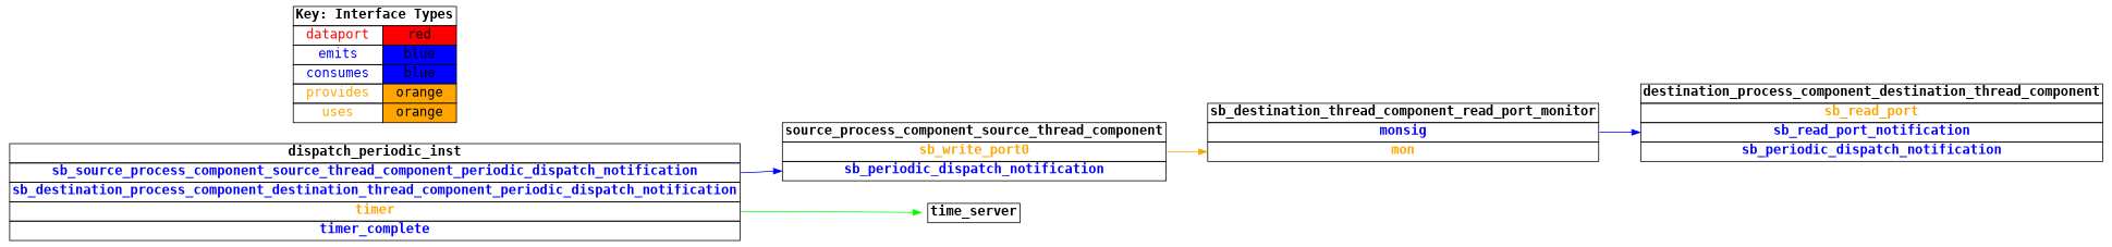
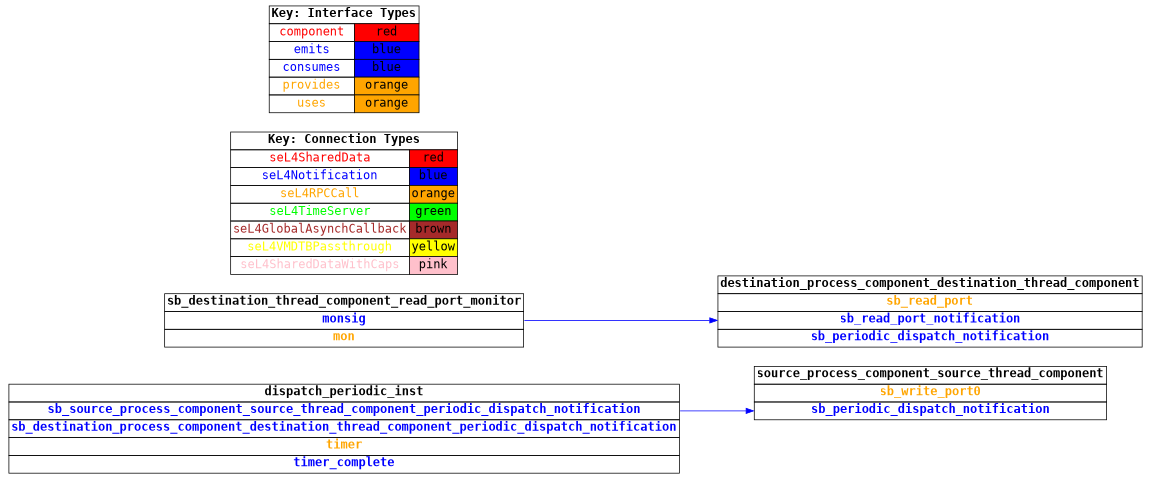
  digraph {
    fontname="DejaVu Sans Mono"
    rankdir=LR
    node [fontname="DejaVu Sans Mono" fontsize=16 shape=plaintext]
    edge [color=blue fontname="DejaVu Sans Mono"]
    n1 [label=<     <TABLE BORDER="0" CELLBORDER="1" CELLSPACING="0">       <TR><TD><B>source_process_component_source_thread_component</B></TD></TR>       <TR><TD PORT="sb_write_port0"><FONT COLOR="orange"><B>sb_write_port0</B></FONT></TD></TR>       <TR><TD PORT="sb_periodic_dispatch_notification"><FONT COLOR="blue"><B>sb_periodic_dispatch_notification</B></FONT></TD></TR>"     </TABLE>   >]
    n2 [label=<     <TABLE BORDER="0" CELLBORDER="1" CELLSPACING="0">       <TR><TD><B>sb_destination_thread_component_read_port_monitor</B></TD></TR>       <TR><TD PORT="monsig"><FONT COLOR="blue"><B>monsig</B></FONT></TD></TR>       <TR><TD PORT="mon"><FONT COLOR="orange"><B>mon</B></FONT></TD></TR>"     </TABLE>   >]
    n3 [label=<     <TABLE BORDER="0" CELLBORDER="1" CELLSPACING="0">       <TR><TD><B>destination_process_component_destination_thread_component</B></TD></TR>       <TR><TD PORT="sb_read_port"><FONT COLOR="orange"><B>sb_read_port</B></FONT></TD></TR>       <TR><TD PORT="sb_read_port_notification"><FONT COLOR="blue"><B>sb_read_port_notification</B></FONT></TD></TR>       <TR><TD PORT="sb_periodic_dispatch_notification"><FONT COLOR="blue"><B>sb_periodic_dispatch_notification</B></FONT></TD></TR>"     </TABLE>   >]
    n4 [label=<     <TABLE BORDER="0" CELLBORDER="1" CELLSPACING="0">       <TR><TD><B>dispatch_periodic_inst</B></TD></TR>       <TR><TD PORT="sb_source_process_component_source_thread_component_periodic_dispatch_notification"><FONT COLOR="blue"><B>sb_source_process_component_source_thread_component_periodic_dispatch_notification</B></FONT></TD></TR>       <TR><TD PORT="sb_destination_process_component_destination_thread_component_periodic_dispatch_notification"><FONT COLOR="blue"><B>sb_destination_process_component_destination_thread_component_periodic_dispatch_notification</B></FONT></TD></TR>       <TR><TD PORT="timer"><FONT COLOR="orange"><B>timer</B></FONT></TD></TR>       <TR><TD PORT="timer_complete"><FONT COLOR="blue"><B>timer_complete</B></FONT></TD></TR>"     </TABLE>   >]
-   n5 [label=<     <TABLE BORDER="0" CELLBORDER="1" CELLSPACING="0">       <TR><TD><B>time_server</B></TD></TR>"     </TABLE>   >]
-   n7 [label=<    <TABLE BORDER="0" CELLBORDER="1" CELLSPACING="0">      <TR><TD COLSPAN="2"><B>Key: Interface Types</B></TD></TR>      <TR><TD><FONT COLOR="red">dataport</FONT></TD><TD BGCOLOR="red">red</TD></TR>      <TR><TD><FONT COLOR="blue">emits</FONT></TD><TD BGCOLOR="blue">blue</TD></TR>      <TR><TD><FONT COLOR="blue">consumes</FONT></TD><TD BGCOLOR="blue">blue</TD></TR>      <TR><TD><FONT COLOR="orange">provides</FONT></TD><TD BGCOLOR="orange">orange</TD></TR>      <TR><TD><FONT COLOR="orange">uses</FONT></TD><TD BGCOLOR="orange">orange</TD></TR>    </TABLE>   >]
-   n1 -> n2 [color=orange headport=mon tailport=sb_write_port0]
+   n6 [label=<    <TABLE BORDER="0" CELLBORDER="1" CELLSPACING="0">      <TR><TD COLSPAN="2"><B>Key: Connection Types</B></TD></TR>      <TR><TD><FONT COLOR="red">seL4SharedData</FONT></TD><TD BGCOLOR="red">red</TD></TR>      <TR><TD><FONT COLOR="blue">seL4Notification</FONT></TD><TD BGCOLOR="blue">blue</TD></TR>      <TR><TD><FONT COLOR="orange">seL4RPCCall</FONT></TD><TD BGCOLOR="orange">orange</TD></TR>      <TR><TD><FONT COLOR="green">seL4TimeServer</FONT></TD><TD BGCOLOR="green">green</TD></TR>      <TR><TD><FONT COLOR="brown">seL4GlobalAsynchCallback</FONT></TD><TD BGCOLOR="brown">brown</TD></TR>      <TR><TD><FONT COLOR="yellow">seL4VMDTBPassthrough</FONT></TD><TD BGCOLOR="yellow">yellow</TD></TR>      <TR><TD><FONT COLOR="pink">seL4SharedDataWithCaps</FONT></TD><TD BGCOLOR="pink">pink</TD></TR>    </TABLE>   >]
+   n7 [label=<    <TABLE BORDER="0" CELLBORDER="1" CELLSPACING="0">      <TR><TD COLSPAN="2"><B>Key: Interface Types</B></TD></TR>      <TR><TD><FONT COLOR="red">component</FONT></TD><TD BGCOLOR="red">red</TD></TR>      <TR><TD><FONT COLOR="blue">emits</FONT></TD><TD BGCOLOR="blue">blue</TD></TR>      <TR><TD><FONT COLOR="blue">consumes</FONT></TD><TD BGCOLOR="blue">blue</TD></TR>      <TR><TD><FONT COLOR="orange">provides</FONT></TD><TD BGCOLOR="orange">orange</TD></TR>      <TR><TD><FONT COLOR="orange">uses</FONT></TD><TD BGCOLOR="orange">orange</TD></TR>    </TABLE>   >]
    n2 -> n3 [headport=sb_read_port_notification tailport=monsig]
    n4 -> n1 [headport=sb_periodic_dispatch_notification tailport=sb_source_process_component_source_thread_component_periodic_dispatch_notification]
-   n4 -> n5 [color=green headport=the_timer tailport=timer]
  }
